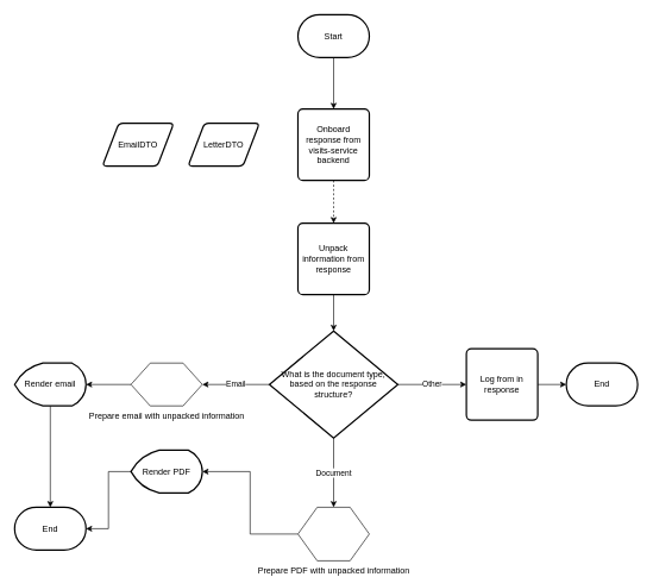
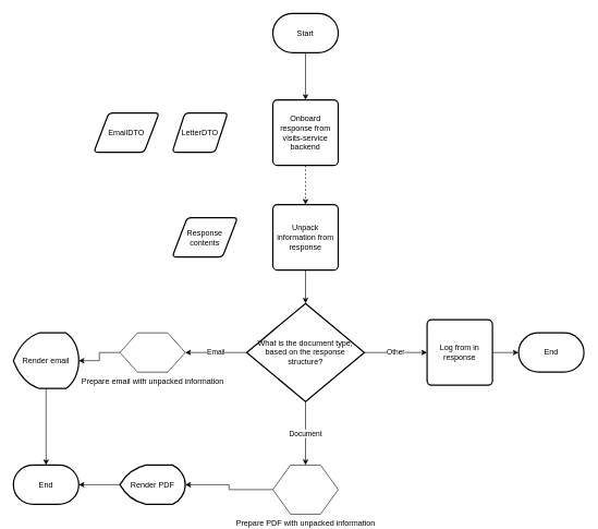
  <mxCell id="0" />
  <mxCell id="1" parent="0" />
  <mxCell id="2" value="EmailDTO" style="shape=parallelogram;html=1;strokeWidth=2;perimeter=parallelogramPerimeter;whiteSpace=wrap;rounded=1;arcSize=12;size=0.23;" vertex="1" parent="1"><mxGeometry x="143" y="172" width="100" height="60" as="geometry" /></mxCell>
  <mxCell id="3" style="edgeStyle=orthogonalEdgeStyle;rounded=0;orthogonalLoop=1;jettySize=auto;html=1;exitX=0.5;exitY=1;exitDx=0;exitDy=0;exitPerimeter=0;" edge="1" parent="1" source="25" target="5"><mxGeometry relative="1" as="geometry"><mxPoint x="467" y="112" as="sourcePoint" /></mxGeometry></mxCell>
  <mxCell id="4" style="edgeStyle=orthogonalEdgeStyle;rounded=0;orthogonalLoop=1;jettySize=auto;html=1;entryX=0.5;entryY=0;entryDx=0;entryDy=0;dashed=1;" edge="1" parent="1" source="5" target="7"><mxGeometry relative="1" as="geometry" /></mxCell>
  <mxCell id="5" value="Onboard response from visits-service backend" style="rounded=1;whiteSpace=wrap;html=1;absoluteArcSize=1;arcSize=14;strokeWidth=2;" vertex="1" parent="1"><mxGeometry x="417" y="152" width="100" height="100" as="geometry" /></mxCell>
- <mxCell id="6" value="LetterDTO" style="shape=parallelogram;html=1;strokeWidth=2;perimeter=parallelogramPerimeter;whiteSpace=wrap;rounded=1;arcSize=12;size=0.23;" vertex="1" parent="1"><mxGeometry x="263" y="172" width="100" height="60" as="geometry" /></mxCell>
+ <mxCell id="6" value="LetterDTO" style="shape=parallelogram;html=1;strokeWidth=2;perimeter=parallelogramPerimeter;whiteSpace=wrap;rounded=1;arcSize=12;size=0.23;" vertex="1" parent="1"><mxGeometry x="263" y="172" width="85" height="60" as="geometry" /></mxCell>
  <mxCell id="7" value="Unpack information from response" style="rounded=1;whiteSpace=wrap;html=1;absoluteArcSize=1;arcSize=14;strokeWidth=2;" vertex="1" parent="1"><mxGeometry x="417" y="312" width="100" height="100" as="geometry" /></mxCell>
  <mxCell id="8" value="Email" style="edgeStyle=orthogonalEdgeStyle;rounded=0;orthogonalLoop=1;jettySize=auto;html=1;entryX=1;entryY=0.5;entryDx=0;entryDy=0;" edge="1" parent="1" source="11" target="17"><mxGeometry relative="1" as="geometry"><mxPoint x="283" y="538" as="targetPoint" /></mxGeometry></mxCell>
  <mxCell id="9" value="Document" style="edgeStyle=orthogonalEdgeStyle;rounded=0;orthogonalLoop=1;jettySize=auto;html=1;entryX=0.5;entryY=0;entryDx=0;entryDy=0;" edge="1" parent="1" source="11" target="20"><mxGeometry relative="1" as="geometry"><mxPoint x="467" y="673" as="targetPoint" /></mxGeometry></mxCell>
  <mxCell id="10" value="Other" style="edgeStyle=orthogonalEdgeStyle;rounded=0;orthogonalLoop=1;jettySize=auto;html=1;entryX=0;entryY=0.5;entryDx=0;entryDy=0;" edge="1" parent="1" source="11" target="13"><mxGeometry relative="1" as="geometry" /></mxCell>
  <mxCell id="11" value="What is the document type, based on the response structure?" style="strokeWidth=2;html=1;shape=mxgraph.flowchart.decision;whiteSpace=wrap;" vertex="1" parent="1"><mxGeometry x="377" y="463" width="180" height="150" as="geometry" /></mxCell>
  <mxCell id="12" style="edgeStyle=orthogonalEdgeStyle;rounded=0;orthogonalLoop=1;jettySize=auto;html=1;entryX=0.5;entryY=0;entryDx=0;entryDy=0;entryPerimeter=0;" edge="1" parent="1" source="7" target="11"><mxGeometry relative="1" as="geometry" /></mxCell>
  <mxCell id="13" value="Log from in response" style="rounded=1;whiteSpace=wrap;html=1;absoluteArcSize=1;arcSize=14;strokeWidth=2;" vertex="1" parent="1"><mxGeometry x="653" y="488" width="100" height="100" as="geometry" /></mxCell>
  <mxCell id="14" value="End" style="strokeWidth=2;html=1;shape=mxgraph.flowchart.terminator;whiteSpace=wrap;" vertex="1" parent="1"><mxGeometry x="793" y="508" width="100" height="60" as="geometry" /></mxCell>
  <mxCell id="15" value="End" style="strokeWidth=2;html=1;shape=mxgraph.flowchart.terminator;whiteSpace=wrap;" vertex="1" parent="1"><mxGeometry x="20" y="710" width="100" height="60" as="geometry" /></mxCell>
  <mxCell id="16" style="edgeStyle=orthogonalEdgeStyle;rounded=0;orthogonalLoop=1;jettySize=auto;html=1;entryX=1;entryY=0.5;entryDx=0;entryDy=0;entryPerimeter=0;exitX=0;exitY=0.5;exitDx=0;exitDy=0;" edge="1" parent="1" source="17" target="18"><mxGeometry relative="1" as="geometry"><mxPoint x="233" y="588" as="sourcePoint" /></mxGeometry></mxCell>
  <mxCell id="17" value="Prepare email with unpacked information" style="verticalLabelPosition=bottom;verticalAlign=top;html=1;shape=hexagon;perimeter=hexagonPerimeter2;arcSize=6;size=0.27;" vertex="1" parent="1"><mxGeometry x="183" y="508" width="100" height="60" as="geometry" /></mxCell>
- <mxCell id="18" value="Render email" style="strokeWidth=2;html=1;shape=mxgraph.flowchart.display;whiteSpace=wrap;" vertex="1" parent="1"><mxGeometry x="20" y="508" width="100" height="60" as="geometry" /></mxCell>
+ <mxCell id="18" value="Render email" style="strokeWidth=2;html=1;shape=mxgraph.flowchart.display;whiteSpace=wrap;" vertex="1" parent="1"><mxGeometry x="20" y="508" width="100" height="85" as="geometry" /></mxCell>
  <mxCell id="19" style="edgeStyle=orthogonalEdgeStyle;rounded=0;orthogonalLoop=1;jettySize=auto;html=1;entryX=1;entryY=0.5;entryDx=0;entryDy=0;entryPerimeter=0;exitX=0;exitY=0.5;exitDx=0;exitDy=0;" edge="1" parent="1" source="20" target="21"><mxGeometry relative="1" as="geometry"><mxPoint x="476" y="790" as="sourcePoint" /></mxGeometry></mxCell>
  <mxCell id="20" value="Prepare PDF with unpacked information" style="verticalLabelPosition=bottom;verticalAlign=top;html=1;shape=hexagon;perimeter=hexagonPerimeter2;arcSize=6;size=0.27;" vertex="1" parent="1"><mxGeometry x="417" y="710" width="100" height="75" as="geometry" /></mxCell>
- <mxCell id="21" value="Render PDF" style="strokeWidth=2;html=1;shape=mxgraph.flowchart.display;whiteSpace=wrap;" vertex="1" parent="1"><mxGeometry x="183" y="630" width="100" height="60" as="geometry" /></mxCell>
+ <mxCell id="21" value="Render PDF" style="strokeWidth=2;html=1;shape=mxgraph.flowchart.display;whiteSpace=wrap;" vertex="1" parent="1"><mxGeometry x="183" y="710" width="100" height="60" as="geometry" /></mxCell>
  <mxCell id="22" style="edgeStyle=orthogonalEdgeStyle;rounded=0;orthogonalLoop=1;jettySize=auto;html=1;entryX=0.5;entryY=0;entryDx=0;entryDy=0;entryPerimeter=0;" edge="1" parent="1" source="18" target="15"><mxGeometry relative="1" as="geometry" /></mxCell>
  <mxCell id="23" style="edgeStyle=orthogonalEdgeStyle;rounded=0;orthogonalLoop=1;jettySize=auto;html=1;entryX=1;entryY=0.5;entryDx=0;entryDy=0;entryPerimeter=0;" edge="1" parent="1" source="21" target="15"><mxGeometry relative="1" as="geometry" /></mxCell>
+ <mxCell id="24" value="Response contents" style="shape=parallelogram;html=1;strokeWidth=2;perimeter=parallelogramPerimeter;whiteSpace=wrap;rounded=1;arcSize=12;size=0.23;" vertex="1" parent="1"><mxGeometry x="263" y="332" width="100" height="60" as="geometry" /></mxCell>
  <mxCell id="25" value="Start" style="strokeWidth=2;html=1;shape=mxgraph.flowchart.terminator;whiteSpace=wrap;" vertex="1" parent="1"><mxGeometry x="417" y="20" width="100" height="60" as="geometry" /></mxCell>
  <mxCell id="26" style="edgeStyle=orthogonalEdgeStyle;rounded=0;orthogonalLoop=1;jettySize=auto;html=1;entryX=0;entryY=0.5;entryDx=0;entryDy=0;entryPerimeter=0;" edge="1" parent="1" source="13" target="14"><mxGeometry relative="1" as="geometry" /></mxCell>
